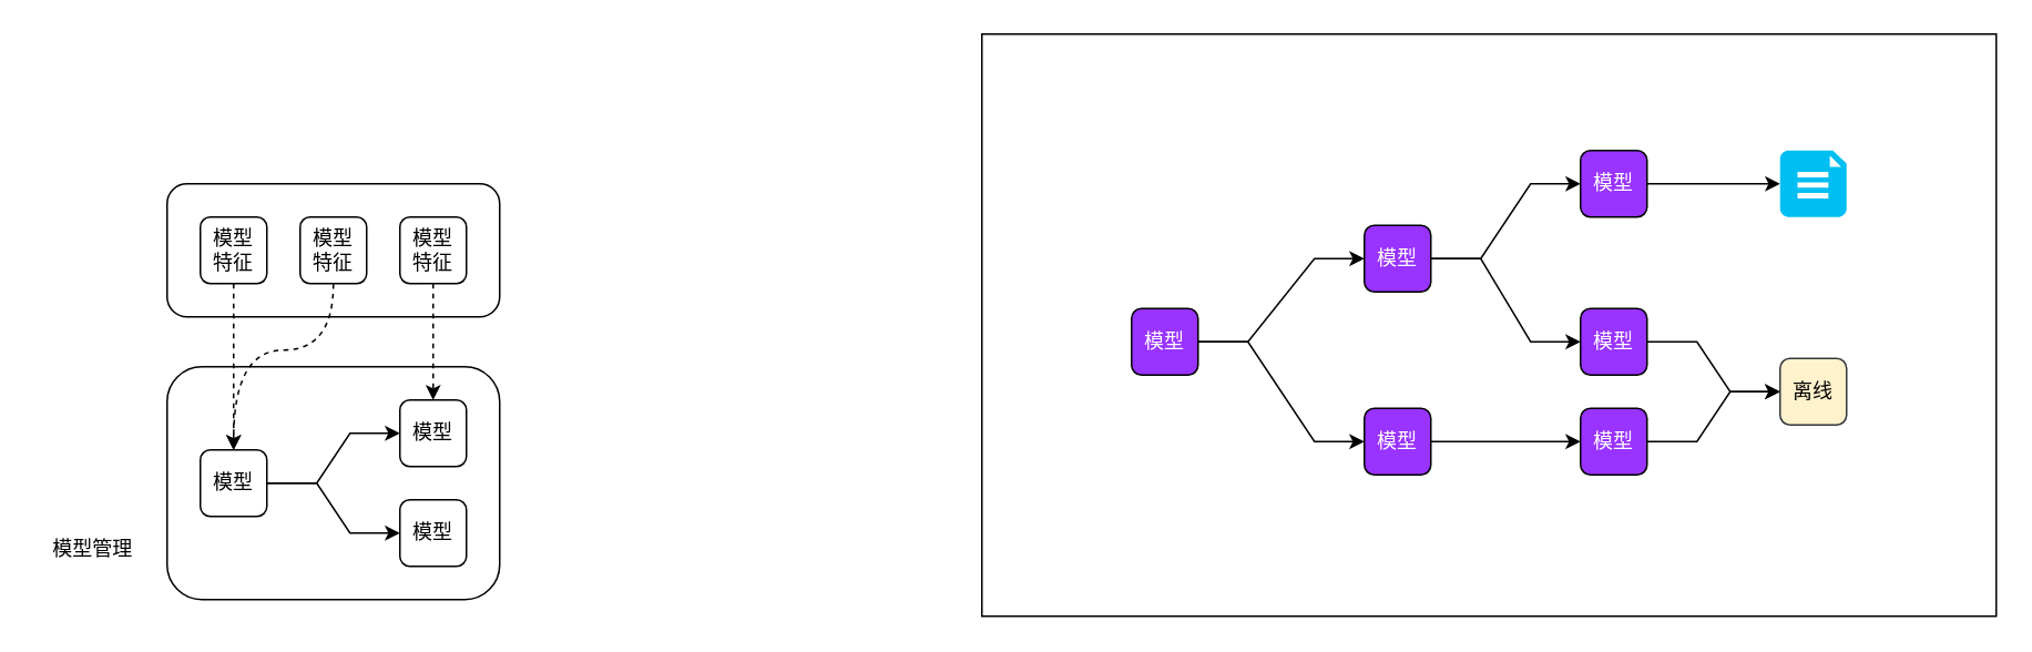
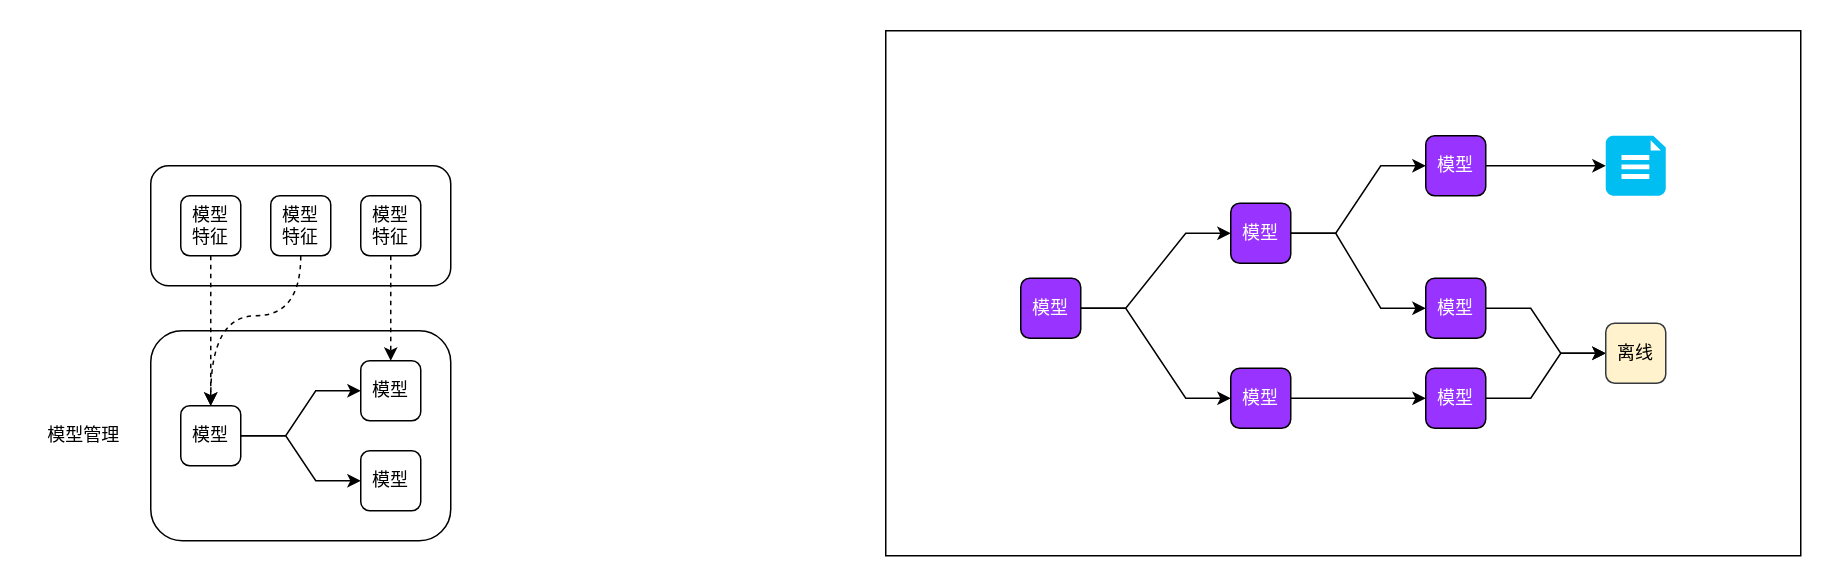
  <mxCell id="0" />
  <mxCell id="1" parent="0" />
  <mxCell id="2" value="" style="rounded=1;whiteSpace=wrap;html=1;" vertex="1" parent="1"><mxGeometry x="100" y="220" width="200" height="140" as="geometry" /></mxCell>
  <mxCell id="3" style="edgeStyle=entityRelationEdgeStyle;rounded=0;orthogonalLoop=1;jettySize=auto;html=1;exitX=1;exitY=0.5;exitDx=0;exitDy=0;entryX=0;entryY=0.5;entryDx=0;entryDy=0;" edge="1" parent="1" source="5" target="7"><mxGeometry relative="1" as="geometry" /></mxCell>
  <mxCell id="4" style="edgeStyle=entityRelationEdgeStyle;rounded=0;orthogonalLoop=1;jettySize=auto;html=1;exitX=1;exitY=0.5;exitDx=0;exitDy=0;entryX=0;entryY=0.5;entryDx=0;entryDy=0;" edge="1" parent="1" source="5" target="6"><mxGeometry relative="1" as="geometry" /></mxCell>
  <mxCell id="5" value="模型" style="rounded=1;whiteSpace=wrap;html=1;" vertex="1" parent="1"><mxGeometry x="120" y="270" width="40" height="40" as="geometry" /></mxCell>
  <mxCell id="6" value="模型" style="rounded=1;whiteSpace=wrap;html=1;" vertex="1" parent="1"><mxGeometry x="240" y="300" width="40" height="40" as="geometry" /></mxCell>
  <mxCell id="7" value="模型" style="rounded=1;whiteSpace=wrap;html=1;" vertex="1" parent="1"><mxGeometry x="240" y="240" width="40" height="40" as="geometry" /></mxCell>
- <mxCell id="8" value="模型管理" style="text;html=1;align=center;verticalAlign=middle;resizable=0;points=[];autosize=1;strokeColor=none;fillColor=none;" vertex="1" parent="1"><mxGeometry x="20" y="315" width="70" height="30" as="geometry" /></mxCell>
+ <mxCell id="8" value="模型管理" style="text;html=1;align=center;verticalAlign=middle;resizable=0;points=[];autosize=1;strokeColor=none;fillColor=none;" vertex="1" parent="1"><mxGeometry x="20" y="275" width="70" height="30" as="geometry" /></mxCell>
  <mxCell id="9" value="" style="rounded=1;whiteSpace=wrap;html=1;" vertex="1" parent="1"><mxGeometry x="100" y="110" width="200" height="80" as="geometry" /></mxCell>
  <mxCell id="10" style="edgeStyle=orthogonalEdgeStyle;rounded=0;orthogonalLoop=1;jettySize=auto;html=1;exitX=0.5;exitY=1;exitDx=0;exitDy=0;dashed=1;" edge="1" parent="1" source="11" target="5"><mxGeometry relative="1" as="geometry" /></mxCell>
  <mxCell id="11" value="模型&lt;div&gt;特征&lt;/div&gt;" style="rounded=1;whiteSpace=wrap;html=1;" vertex="1" parent="1"><mxGeometry x="120" y="130" width="40" height="40" as="geometry" /></mxCell>
  <mxCell id="12" style="rounded=0;orthogonalLoop=1;jettySize=auto;html=1;exitX=0.5;exitY=1;exitDx=0;exitDy=0;entryX=0.5;entryY=0;entryDx=0;entryDy=0;edgeStyle=orthogonalEdgeStyle;curved=1;dashed=1;" edge="1" parent="1" source="13" target="5"><mxGeometry relative="1" as="geometry"><Array as="points"><mxPoint x="200" y="210" /><mxPoint x="140" y="210" /></Array></mxGeometry></mxCell>
  <mxCell id="13" value="模型&lt;div&gt;特征&lt;/div&gt;" style="rounded=1;whiteSpace=wrap;html=1;" vertex="1" parent="1"><mxGeometry x="180" y="130" width="40" height="40" as="geometry" /></mxCell>
  <mxCell id="14" style="edgeStyle=orthogonalEdgeStyle;rounded=0;orthogonalLoop=1;jettySize=auto;html=1;exitX=0.5;exitY=1;exitDx=0;exitDy=0;dashed=1;" edge="1" parent="1" source="15" target="7"><mxGeometry relative="1" as="geometry" /></mxCell>
  <mxCell id="15" value="模型&lt;div&gt;特征&lt;/div&gt;" style="rounded=1;whiteSpace=wrap;html=1;" vertex="1" parent="1"><mxGeometry x="240" y="130" width="40" height="40" as="geometry" /></mxCell>
  <mxCell id="16" value="" style="rounded=0;whiteSpace=wrap;html=1;" vertex="1" parent="1"><mxGeometry x="590" y="20" width="610" height="350" as="geometry" /></mxCell>
  <mxCell id="17" style="edgeStyle=entityRelationEdgeStyle;rounded=0;orthogonalLoop=1;jettySize=auto;html=1;exitX=1;exitY=0.5;exitDx=0;exitDy=0;entryX=0;entryY=0.5;entryDx=0;entryDy=0;fontColor=#FFFFFF;strokeColor=#000000;" edge="1" parent="1" source="19" target="22"><mxGeometry relative="1" as="geometry" /></mxCell>
  <mxCell id="18" style="edgeStyle=entityRelationEdgeStyle;rounded=0;orthogonalLoop=1;jettySize=auto;html=1;exitX=1;exitY=0.5;exitDx=0;exitDy=0;entryX=0;entryY=0.5;entryDx=0;entryDy=0;fontColor=#FFFFFF;strokeColor=#000000;" edge="1" parent="1" source="19" target="24"><mxGeometry relative="1" as="geometry" /></mxCell>
  <mxCell id="19" value="模型" style="rounded=1;whiteSpace=wrap;html=1;fillColor=light-dark(#9933FF,#212100);strokeColor=#000000;fontColor=#FFFFFF;" vertex="1" parent="1"><mxGeometry x="680" y="185" width="40" height="40" as="geometry" /></mxCell>
  <mxCell id="20" style="edgeStyle=entityRelationEdgeStyle;rounded=0;orthogonalLoop=1;jettySize=auto;html=1;exitX=1;exitY=0.5;exitDx=0;exitDy=0;entryX=0;entryY=0.5;entryDx=0;entryDy=0;fontColor=#FFFFFF;strokeColor=#000000;" edge="1" parent="1" source="22" target="25"><mxGeometry relative="1" as="geometry" /></mxCell>
  <mxCell id="21" style="edgeStyle=entityRelationEdgeStyle;rounded=0;orthogonalLoop=1;jettySize=auto;html=1;exitX=1;exitY=0.5;exitDx=0;exitDy=0;entryX=0;entryY=0.5;entryDx=0;entryDy=0;fontColor=#FFFFFF;strokeColor=#000000;" edge="1" parent="1" source="22" target="27"><mxGeometry relative="1" as="geometry" /></mxCell>
  <mxCell id="22" value="模型" style="rounded=1;whiteSpace=wrap;html=1;fillColor=light-dark(#9933FF,#212100);strokeColor=#000000;fontColor=#FFFFFF;" vertex="1" parent="1"><mxGeometry x="820" y="135" width="40" height="40" as="geometry" /></mxCell>
  <mxCell id="23" style="edgeStyle=orthogonalEdgeStyle;rounded=0;orthogonalLoop=1;jettySize=auto;html=1;exitX=1;exitY=0.5;exitDx=0;exitDy=0;fontColor=#FFFFFF;strokeColor=#000000;" edge="1" parent="1" source="24" target="29"><mxGeometry relative="1" as="geometry" /></mxCell>
  <mxCell id="24" value="模型" style="rounded=1;whiteSpace=wrap;html=1;fillColor=light-dark(#9933FF,#212100);strokeColor=#000000;fontColor=#FFFFFF;" vertex="1" parent="1"><mxGeometry x="820" y="245" width="40" height="40" as="geometry" /></mxCell>
  <mxCell id="25" value="模型" style="rounded=1;whiteSpace=wrap;html=1;fillColor=light-dark(#9933FF,#212100);strokeColor=#000000;fontColor=#FFFFFF;" vertex="1" parent="1"><mxGeometry x="950" y="90" width="40" height="40" as="geometry" /></mxCell>
  <mxCell id="26" style="edgeStyle=entityRelationEdgeStyle;rounded=0;orthogonalLoop=1;jettySize=auto;html=1;exitX=1;exitY=0.5;exitDx=0;exitDy=0;entryX=0;entryY=0.5;entryDx=0;entryDy=0;" edge="1" parent="1" source="27" target="30"><mxGeometry relative="1" as="geometry" /></mxCell>
  <mxCell id="27" value="模型" style="rounded=1;whiteSpace=wrap;html=1;fillColor=light-dark(#9933FF,#212100);strokeColor=#000000;fontColor=#FFFFFF;" vertex="1" parent="1"><mxGeometry x="950" y="185" width="40" height="40" as="geometry" /></mxCell>
  <mxCell id="28" style="edgeStyle=entityRelationEdgeStyle;rounded=0;orthogonalLoop=1;jettySize=auto;html=1;exitX=1;exitY=0.5;exitDx=0;exitDy=0;" edge="1" parent="1" source="29" target="30"><mxGeometry relative="1" as="geometry" /></mxCell>
  <mxCell id="29" value="模型" style="rounded=1;whiteSpace=wrap;html=1;fillColor=light-dark(#9933FF,#212100);strokeColor=#000000;fontColor=#FFFFFF;" vertex="1" parent="1"><mxGeometry x="950" y="245" width="40" height="40" as="geometry" /></mxCell>
  <mxCell id="30" value="离线" style="rounded=1;whiteSpace=wrap;html=1;fillColor=#fff2cc;strokeColor=#36393d;" vertex="1" parent="1"><mxGeometry x="1070" y="215" width="40" height="40" as="geometry" /></mxCell>
  <mxCell id="31" style="edgeStyle=orthogonalEdgeStyle;rounded=0;orthogonalLoop=1;jettySize=auto;html=1;exitX=1;exitY=0.5;exitDx=0;exitDy=0;entryX=0;entryY=0.5;entryDx=0;entryDy=0;entryPerimeter=0;" edge="1" parent="1" source="25"><mxGeometry relative="1" as="geometry"><mxPoint x="1070" y="110" as="targetPoint" /></mxGeometry></mxCell>
  <mxCell id="32" value="" style="verticalLabelPosition=bottom;html=1;verticalAlign=top;align=center;strokeColor=none;fillColor=#00BEF2;shape=mxgraph.azure.file_2;pointerEvents=1;" vertex="1" parent="1"><mxGeometry x="1070" y="90" width="40" height="40" as="geometry" /></mxCell>
